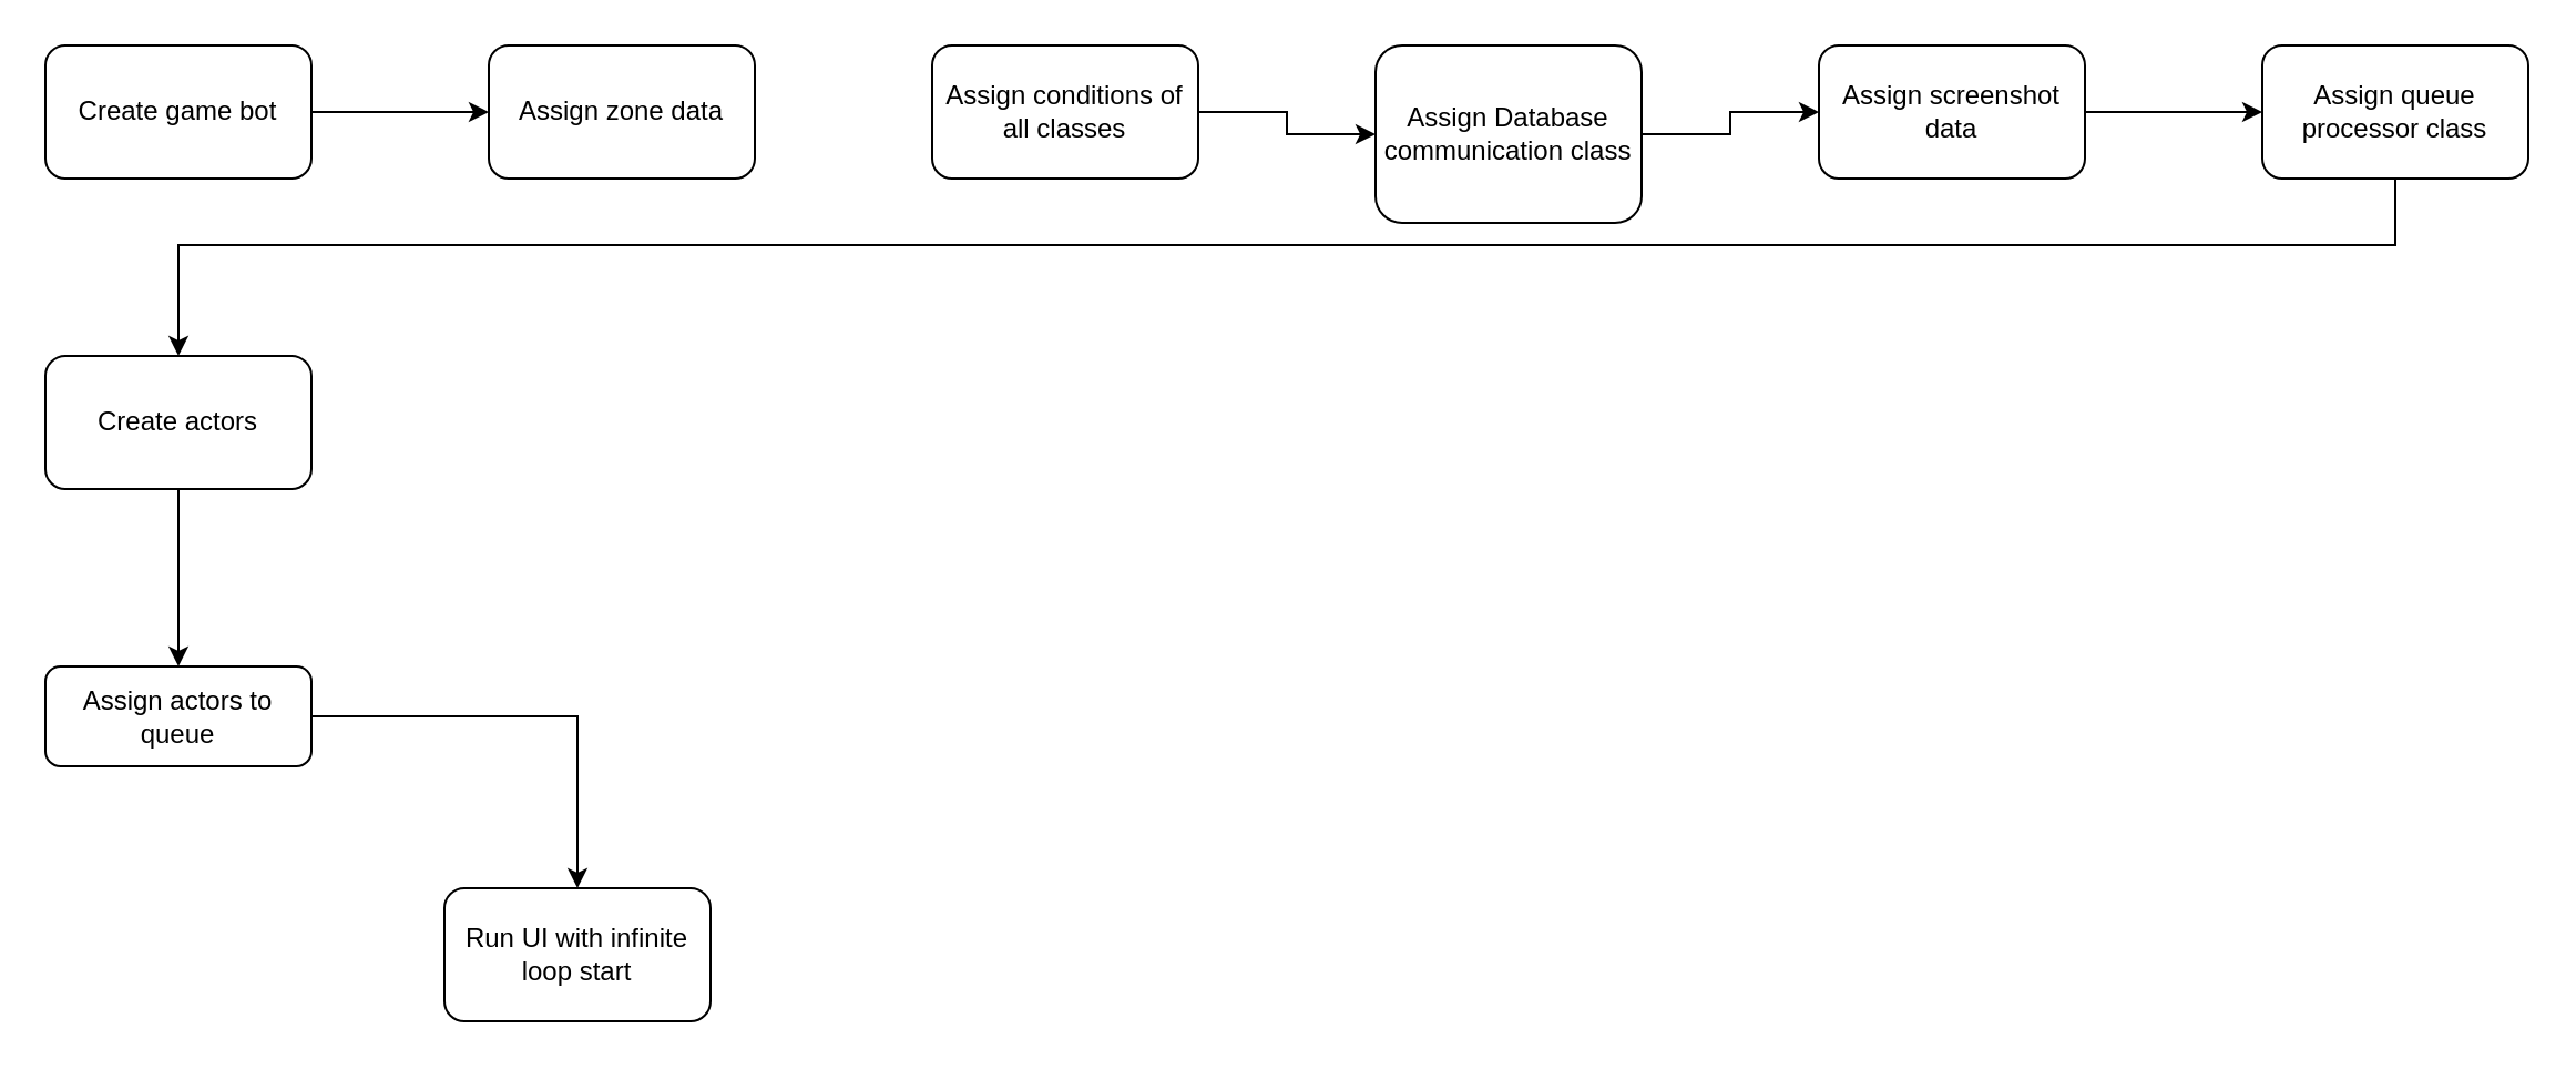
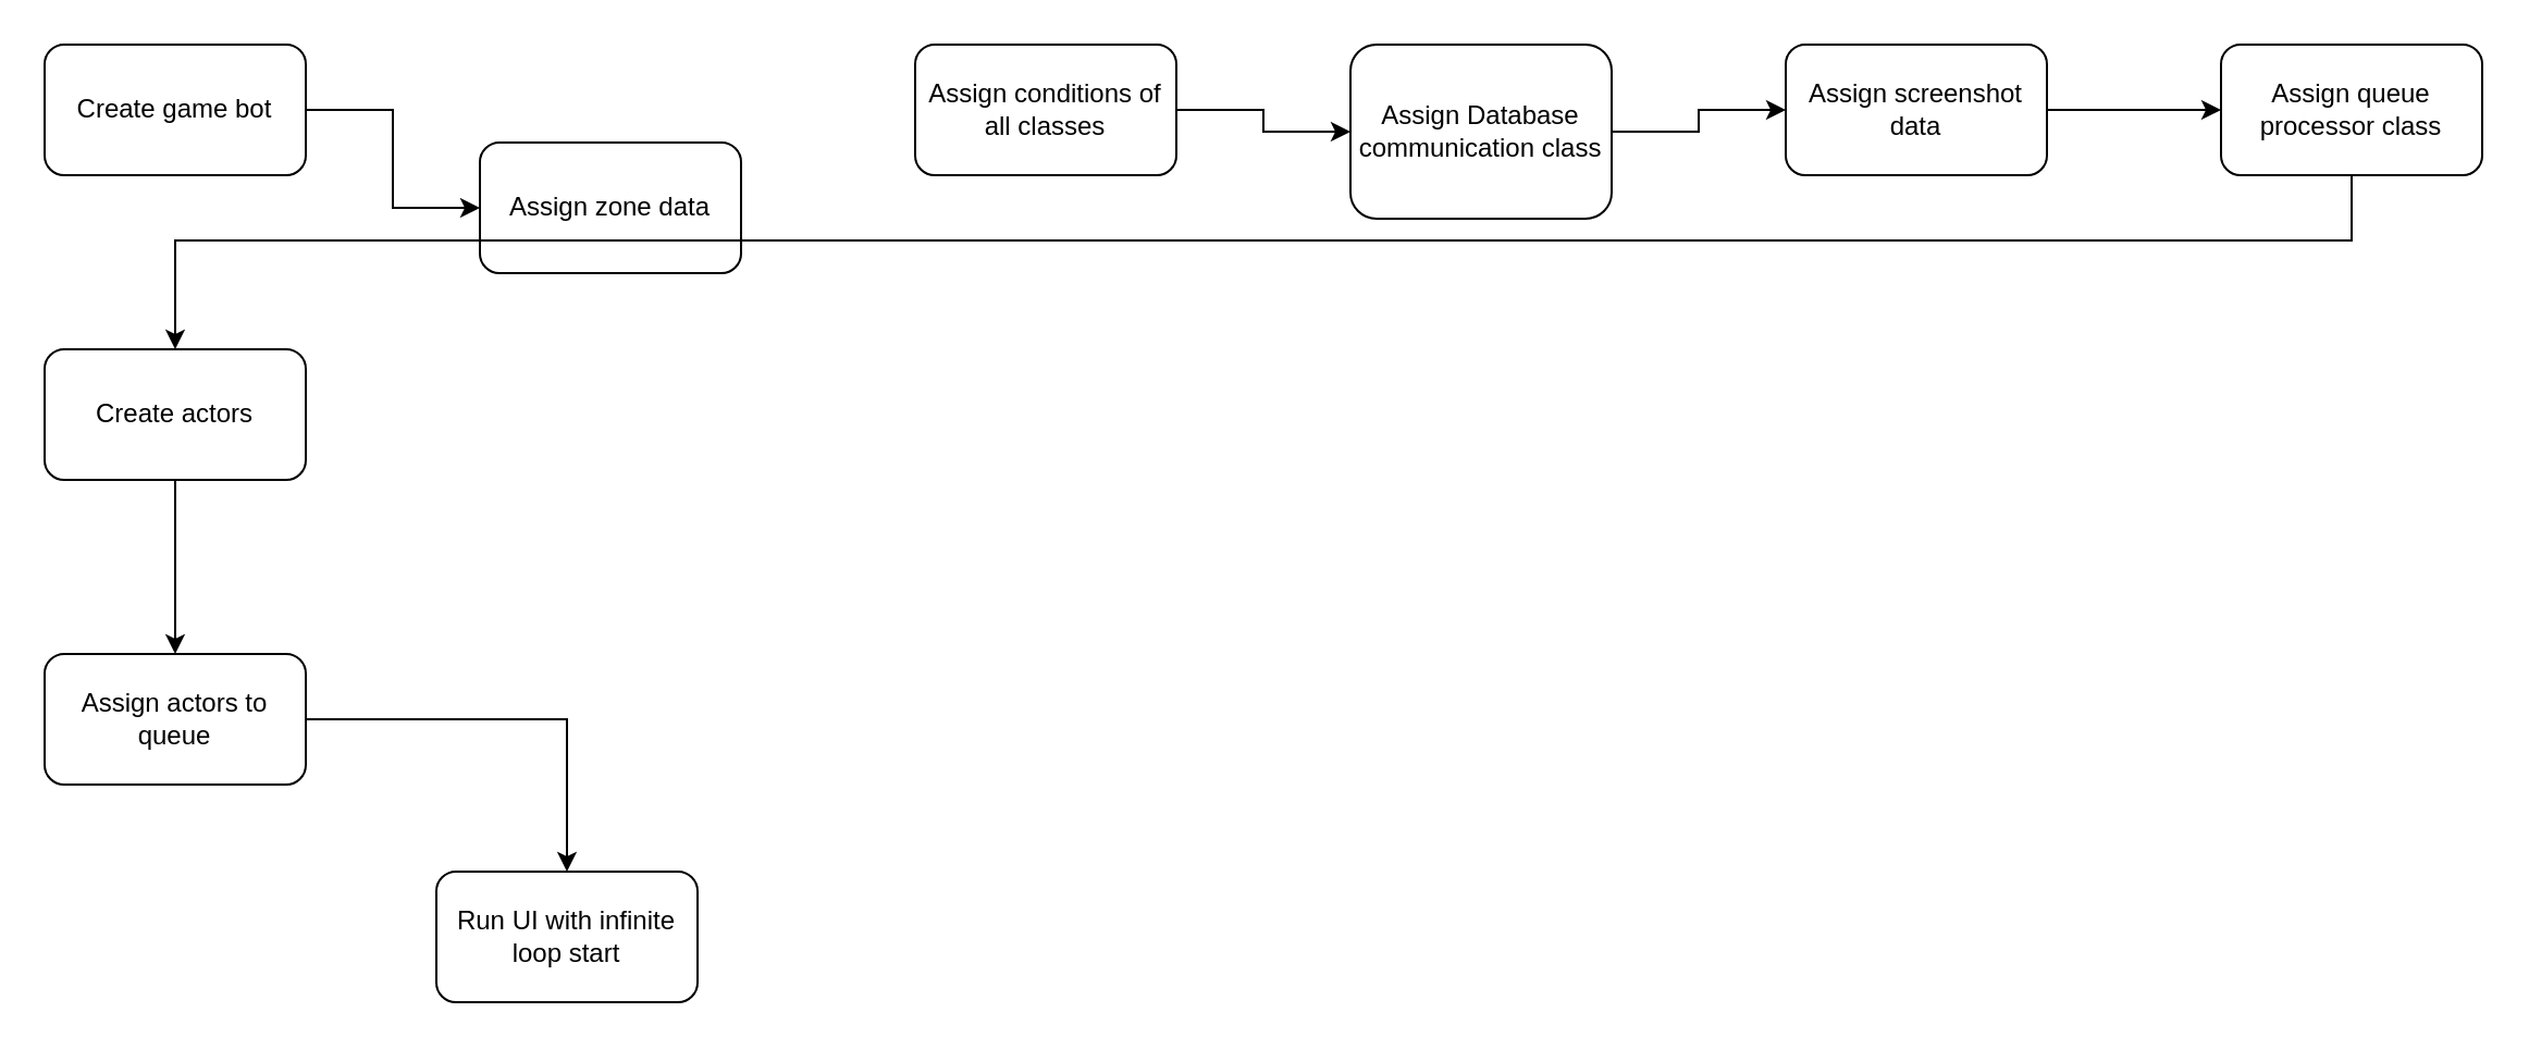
  <mxCell id="0" />
  <mxCell id="1" parent="0" />
  <mxCell id="2" value="" style="edgeStyle=orthogonalEdgeStyle;rounded=0;orthogonalLoop=1;jettySize=auto;html=1;" edge="1" parent="1" source="3" target="6"><mxGeometry relative="1" as="geometry" /></mxCell>
  <mxCell id="3" value="Create game bot" style="rounded=1;whiteSpace=wrap;html=1;" vertex="1" parent="1"><mxGeometry x="20" y="20" width="120" height="60" as="geometry" /></mxCell>
  <mxCell id="4" value="" style="edgeStyle=orthogonalEdgeStyle;rounded=0;orthogonalLoop=1;jettySize=auto;html=1;" edge="1" parent="1" source="5" target="15"><mxGeometry relative="1" as="geometry" /></mxCell>
  <mxCell id="5" value="Create actors" style="rounded=1;whiteSpace=wrap;html=1;" vertex="1" parent="1"><mxGeometry x="20" y="160" width="120" height="60" as="geometry" /></mxCell>
- <mxCell id="6" value="Assign zone data" style="rounded=1;whiteSpace=wrap;html=1;" vertex="1" parent="1"><mxGeometry x="220" y="20" width="120" height="60" as="geometry" /></mxCell>
+ <mxCell id="6" value="Assign zone data" style="rounded=1;whiteSpace=wrap;html=1;" vertex="1" parent="1"><mxGeometry x="220" y="65" width="120" height="60" as="geometry" /></mxCell>
  <mxCell id="7" value="" style="edgeStyle=orthogonalEdgeStyle;rounded=0;orthogonalLoop=1;jettySize=auto;html=1;" edge="1" parent="1" source="8" target="10"><mxGeometry relative="1" as="geometry" /></mxCell>
  <mxCell id="8" value="Assign conditions of all classes" style="rounded=1;whiteSpace=wrap;html=1;" vertex="1" parent="1"><mxGeometry x="420" y="20" width="120" height="60" as="geometry" /></mxCell>
  <mxCell id="9" value="" style="edgeStyle=orthogonalEdgeStyle;rounded=0;orthogonalLoop=1;jettySize=auto;html=1;" edge="1" parent="1" source="10" target="13"><mxGeometry relative="1" as="geometry" /></mxCell>
  <mxCell id="10" value="Assign Database communication class" style="rounded=1;whiteSpace=wrap;html=1;" vertex="1" parent="1"><mxGeometry x="620" y="20" width="120" height="80" as="geometry" /></mxCell>
  <mxCell id="11" value="" style="edgeStyle=orthogonalEdgeStyle;rounded=0;orthogonalLoop=1;jettySize=auto;html=1;entryX=0.5;entryY=0;entryDx=0;entryDy=0;exitX=0.5;exitY=1;exitDx=0;exitDy=0;" edge="1" parent="1" source="16" target="5"><mxGeometry relative="1" as="geometry"><mxPoint x="200" y="150" as="targetPoint" /><Array as="points"><mxPoint x="1080" y="110" /><mxPoint x="80" y="110" /></Array></mxGeometry></mxCell>
  <mxCell id="12" value="" style="edgeStyle=orthogonalEdgeStyle;rounded=0;orthogonalLoop=1;jettySize=auto;html=1;" edge="1" parent="1" source="13" target="16"><mxGeometry relative="1" as="geometry" /></mxCell>
  <mxCell id="13" value="Assign screenshot data" style="rounded=1;whiteSpace=wrap;html=1;" vertex="1" parent="1"><mxGeometry x="820" y="20" width="120" height="60" as="geometry" /></mxCell>
  <mxCell id="14" value="" style="edgeStyle=orthogonalEdgeStyle;rounded=0;orthogonalLoop=1;jettySize=auto;html=1;" edge="1" parent="1" source="15" target="17"><mxGeometry relative="1" as="geometry" /></mxCell>
- <mxCell id="15" value="Assign actors to queue" style="rounded=1;whiteSpace=wrap;html=1;" vertex="1" parent="1"><mxGeometry x="20" y="300" width="120" height="45" as="geometry" /></mxCell>
+ <mxCell id="15" value="Assign actors to queue" style="rounded=1;whiteSpace=wrap;html=1;" vertex="1" parent="1"><mxGeometry x="20" y="300" width="120" height="60" as="geometry" /></mxCell>
  <mxCell id="16" value="Assign queue processor class" style="rounded=1;whiteSpace=wrap;html=1;" vertex="1" parent="1"><mxGeometry x="1020" y="20" width="120" height="60" as="geometry" /></mxCell>
  <mxCell id="17" value="Run UI with infinite loop start" style="rounded=1;whiteSpace=wrap;html=1;" vertex="1" parent="1"><mxGeometry x="200" y="400" width="120" height="60" as="geometry" /></mxCell>
